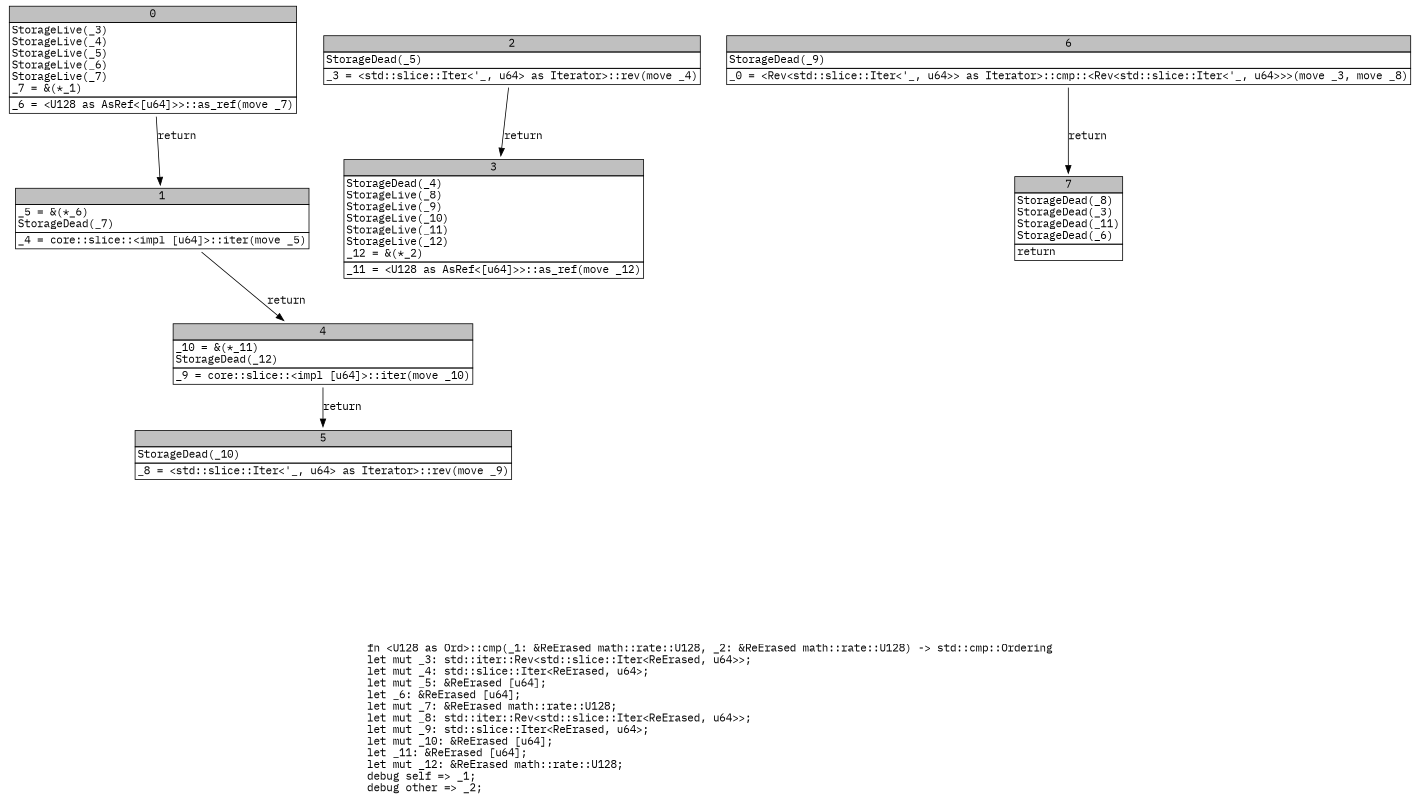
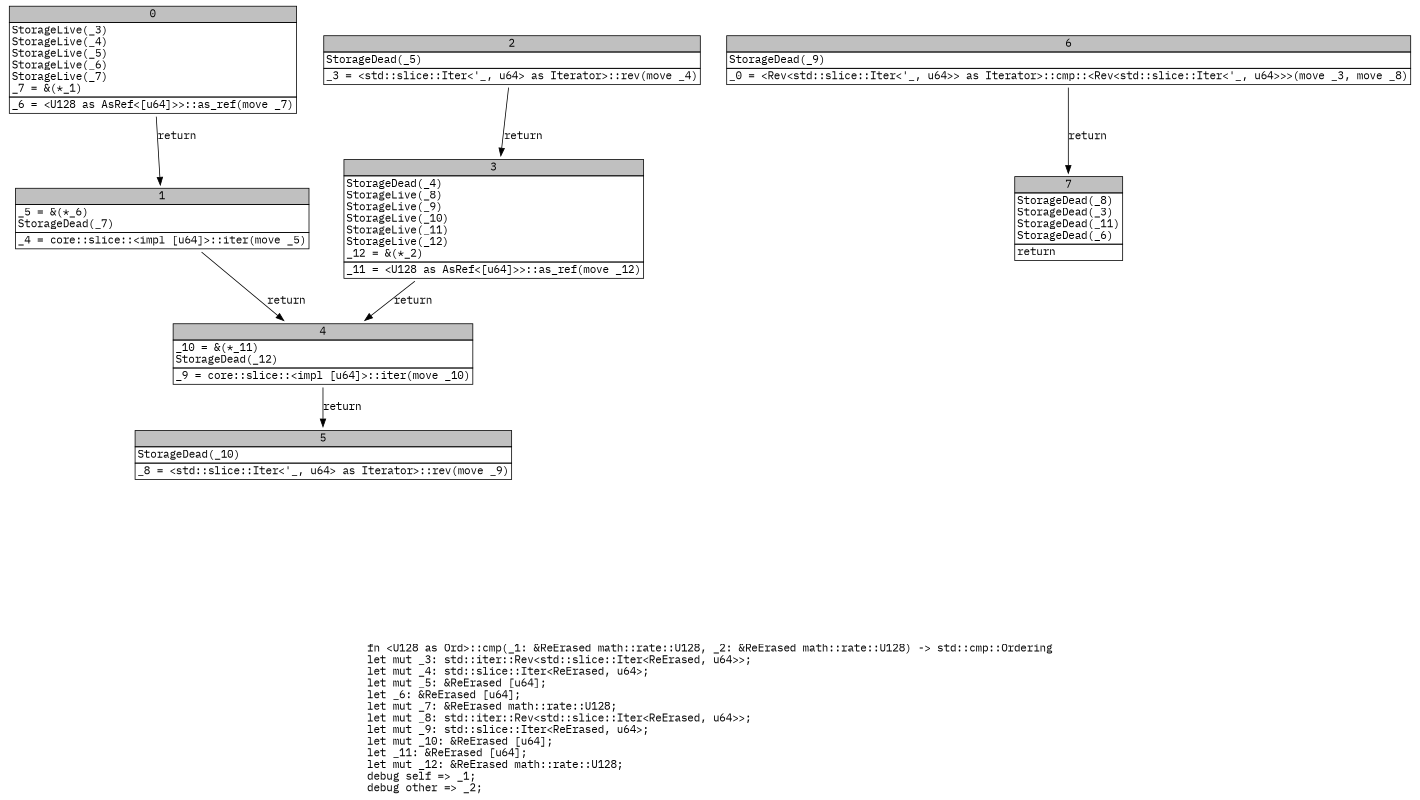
  digraph {
    fontname="IBM Plex Mono"
    label=<fn &lt;U128 as Ord&gt;::cmp(_1: &amp;ReErased math::rate::U128, _2: &amp;ReErased math::rate::U128) -&gt; std::cmp::Ordering<br align="left"/>let mut _3: std::iter::Rev&lt;std::slice::Iter&lt;ReErased, u64&gt;&gt;;<br align="left"/>let mut _4: std::slice::Iter&lt;ReErased, u64&gt;;<br align="left"/>let mut _5: &amp;ReErased [u64];<br align="left"/>let _6: &amp;ReErased [u64];<br align="left"/>let mut _7: &amp;ReErased math::rate::U128;<br align="left"/>let mut _8: std::iter::Rev&lt;std::slice::Iter&lt;ReErased, u64&gt;&gt;;<br align="left"/>let mut _9: std::slice::Iter&lt;ReErased, u64&gt;;<br align="left"/>let mut _10: &amp;ReErased [u64];<br align="left"/>let _11: &amp;ReErased [u64];<br align="left"/>let mut _12: &amp;ReErased math::rate::U128;<br align="left"/>debug self =&gt; _1;<br align="left"/>debug other =&gt; _2;<br align="left"/>>
    node [fontname="IBM Plex Mono" shape=none]
    edge [fontname="IBM Plex Mono"]
    n1 [label=<<table border="0" cellborder="1" cellspacing="0"><tr><td bgcolor="gray" align="center" colspan="1">0</td></tr><tr><td align="left" balign="left">StorageLive(_3)<br/>StorageLive(_4)<br/>StorageLive(_5)<br/>StorageLive(_6)<br/>StorageLive(_7)<br/>_7 = &amp;(*_1)<br/></td></tr><tr><td align="left">_6 = &lt;U128 as AsRef&lt;[u64]&gt;&gt;::as_ref(move _7)</td></tr></table>>]
    n2 [label=<<table border="0" cellborder="1" cellspacing="0"><tr><td bgcolor="gray" align="center" colspan="1">1</td></tr><tr><td align="left" balign="left">_5 = &amp;(*_6)<br/>StorageDead(_7)<br/></td></tr><tr><td align="left">_4 = core::slice::&lt;impl [u64]&gt;::iter(move _5)</td></tr></table>>]
    n3 [label=<<table border="0" cellborder="1" cellspacing="0"><tr><td bgcolor="gray" align="center" colspan="1">4</td></tr><tr><td align="left" balign="left">_10 = &amp;(*_11)<br/>StorageDead(_12)<br/></td></tr><tr><td align="left">_9 = core::slice::&lt;impl [u64]&gt;::iter(move _10)</td></tr></table>>]
    n4 [label=<<table border="0" cellborder="1" cellspacing="0"><tr><td bgcolor="gray" align="center" colspan="1">2</td></tr><tr><td align="left" balign="left">StorageDead(_5)<br/></td></tr><tr><td align="left">_3 = &lt;std::slice::Iter&lt;'_, u64&gt; as Iterator&gt;::rev(move _4)</td></tr></table>>]
    n5 [label=<<table border="0" cellborder="1" cellspacing="0"><tr><td bgcolor="gray" align="center" colspan="1">3</td></tr><tr><td align="left" balign="left">StorageDead(_4)<br/>StorageLive(_8)<br/>StorageLive(_9)<br/>StorageLive(_10)<br/>StorageLive(_11)<br/>StorageLive(_12)<br/>_12 = &amp;(*_2)<br/></td></tr><tr><td align="left">_11 = &lt;U128 as AsRef&lt;[u64]&gt;&gt;::as_ref(move _12)</td></tr></table>>]
    n6 [label=<<table border="0" cellborder="1" cellspacing="0"><tr><td bgcolor="gray" align="center" colspan="1">5</td></tr><tr><td align="left" balign="left">StorageDead(_10)<br/></td></tr><tr><td align="left">_8 = &lt;std::slice::Iter&lt;'_, u64&gt; as Iterator&gt;::rev(move _9)</td></tr></table>>]
    n7 [label=<<table border="0" cellborder="1" cellspacing="0"><tr><td bgcolor="gray" align="center" colspan="1">6</td></tr><tr><td align="left" balign="left">StorageDead(_9)<br/></td></tr><tr><td align="left">_0 = &lt;Rev&lt;std::slice::Iter&lt;'_, u64&gt;&gt; as Iterator&gt;::cmp::&lt;Rev&lt;std::slice::Iter&lt;'_, u64&gt;&gt;&gt;(move _3, move _8)</td></tr></table>>]
    n8 [label=<<table border="0" cellborder="1" cellspacing="0"><tr><td bgcolor="gray" align="center" colspan="1">7</td></tr><tr><td align="left" balign="left">StorageDead(_8)<br/>StorageDead(_3)<br/>StorageDead(_11)<br/>StorageDead(_6)<br/></td></tr><tr><td align="left">return</td></tr></table>>]
    n1 -> n2 [label=return]
    n2 -> n3 [label=return]
    n3 -> n6 [label=return]
    n4 -> n5 [label=return]
+   n5 -> n3 [label=return]
    n7 -> n8 [label=return]
  }
